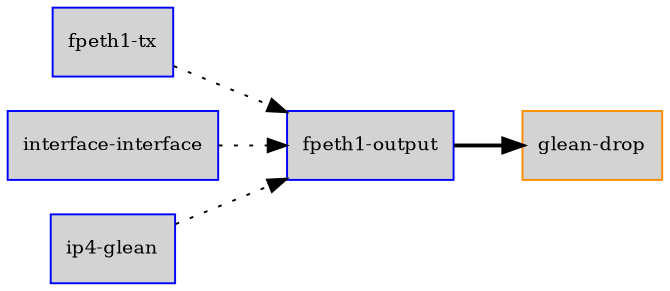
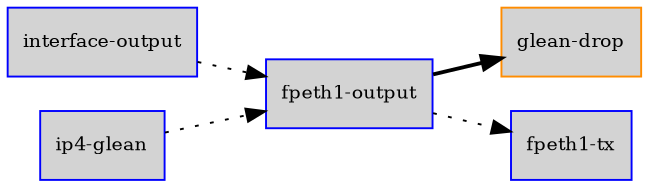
  digraph {
    rankdir=LR
    node [color=blue fillcolor=lightgray fontcolor=black fontsize=10 shape=box style=filled]
    edge [fontsize=8 style=dotted]
    n1 [color=darkorange label="glean-drop"]
    "fpeth1-output"
    "fpeth1-tx"
-   "interface-output" [label="interface-interface"]
+   "interface-output"
    "ip4-glean"
    "fpeth1-output" -> n1 [style=bold]
-   "fpeth1-tx" -> "fpeth1-output"
+   "fpeth1-output" -> "fpeth1-tx"
    "interface-output" -> "fpeth1-output"
    "ip4-glean" -> "fpeth1-output"
  }
